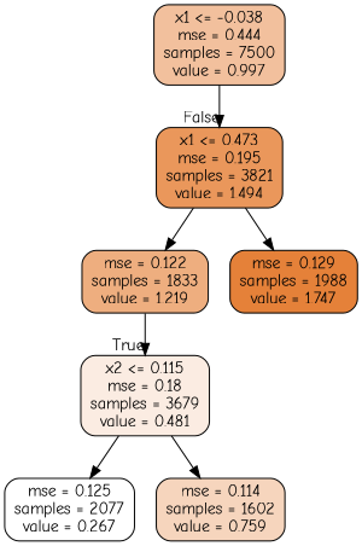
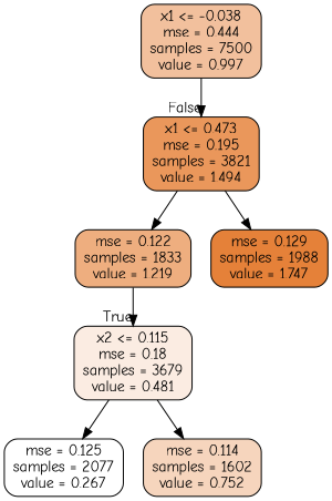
  digraph {
    fontname="Comic Neue"
    node [color=black fontname="Comic Neue" shape=box style="filled, rounded"]
    edge [fontname="Comic Neue"]
    n1 [fillcolor="#e581397e" label="x1 <= -0.038\nmse = 0.444\nsamples = 7500\nvalue = 0.997"]
    n2 [fillcolor="#e58139d3" label="x1 <= 0.473\nmse = 0.195\nsamples = 3821\nvalue = 1.494"]
    n3 [fillcolor="#e5813925" label="x2 <= 0.115\nmse = 0.18\nsamples = 3679\nvalue = 0.481"]
    n4 [fillcolor="#e5813900" label="mse = 0.125\nsamples = 2077\nvalue = 0.267"]
-   n5 [fillcolor="#e5813955" label="mse = 0.114\nsamples = 1602\nvalue = 0.759"]
+   n5 [fillcolor="#e5813955" label="mse = 0.114\nsamples = 1602\nvalue = 0.752"]
    n6 [fillcolor="#e58139a4" label="mse = 0.122\nsamples = 1833\nvalue = 1.219"]
    n7 [fillcolor="#e58139ff" label="mse = 0.129\nsamples = 1988\nvalue = 1.747"]
    n1 -> n2 [headlabel=False labelangle=-45 labeldistance=2.5]
    n2 -> n6
    n2 -> n7
    n3 -> n4
    n3 -> n5
    n6 -> n3 [headlabel=True labelangle=45 labeldistance=2.5]
  }
